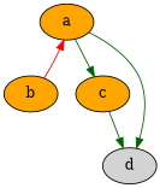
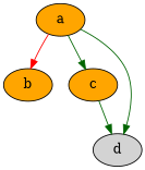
  digraph {
    node [fillcolor=orange style=filled]
    edge [color=darkgreen]
    a
    b
    c
    d [fillcolor=lightgrey]
-   b -> a [color=red]
+   a -> b [color=red]
    a -> c
    a -> d
    c -> d
  }
